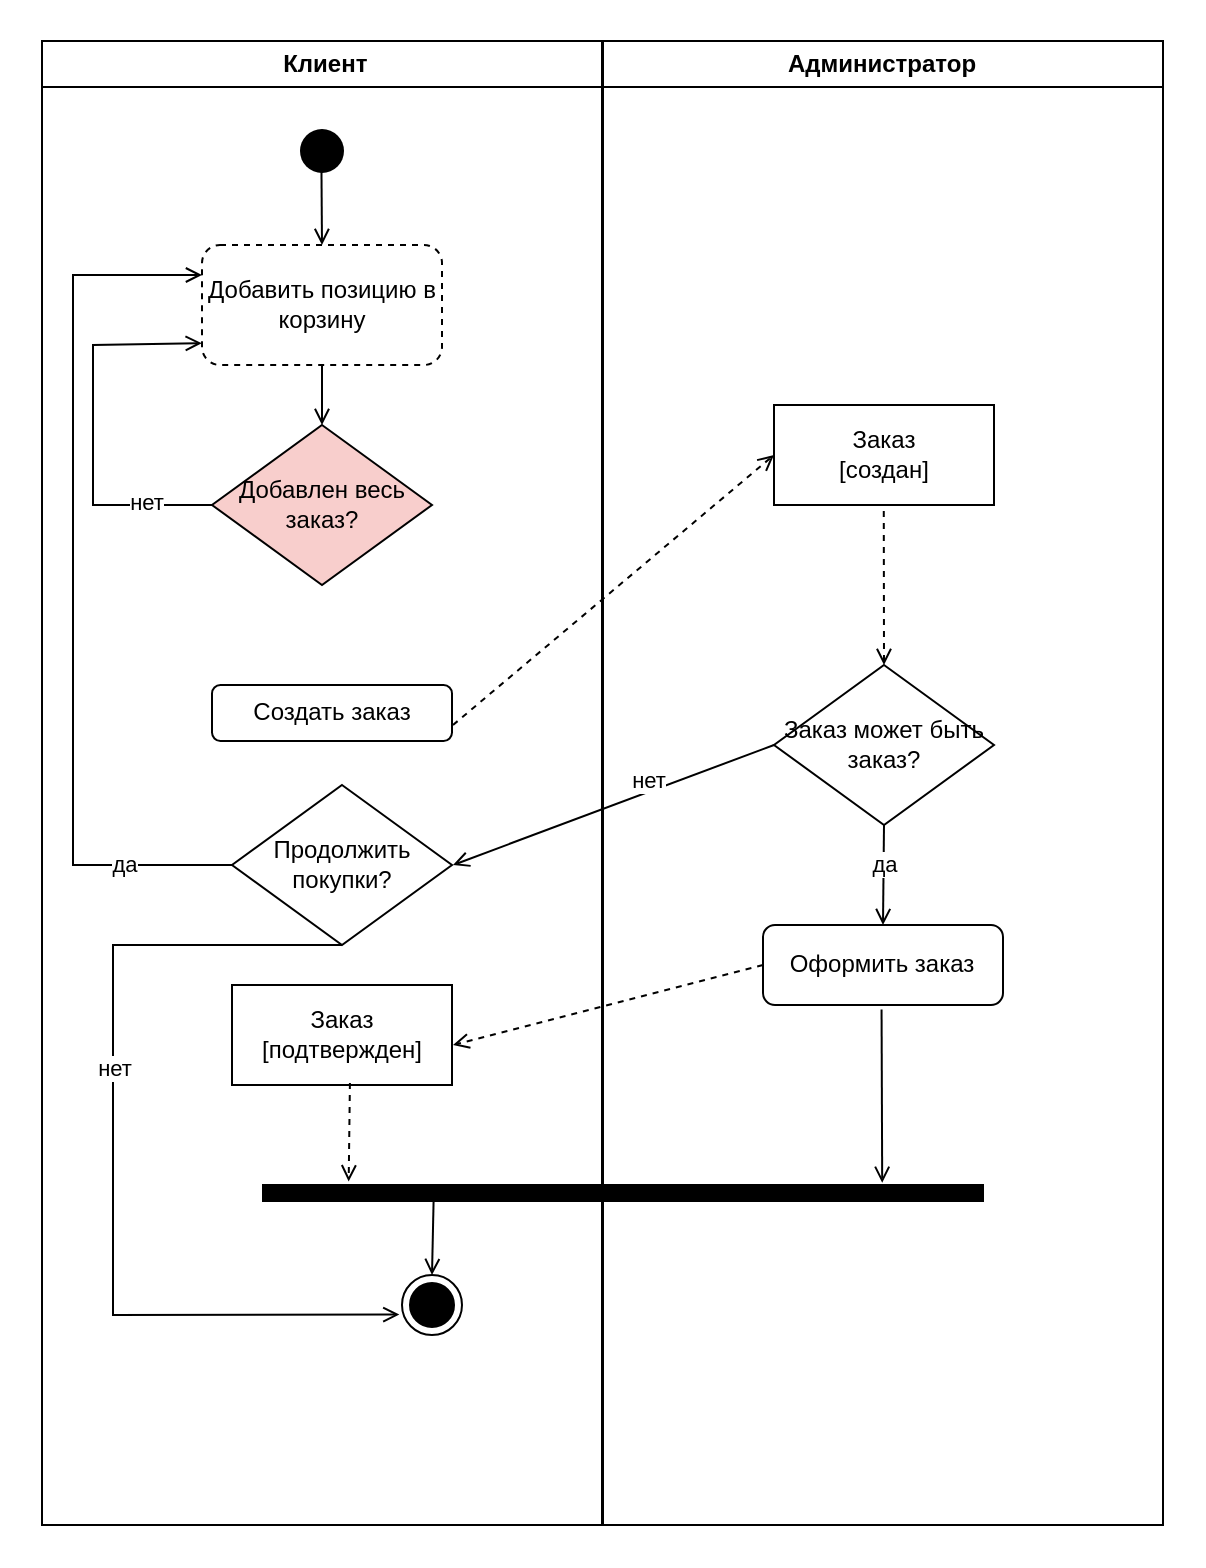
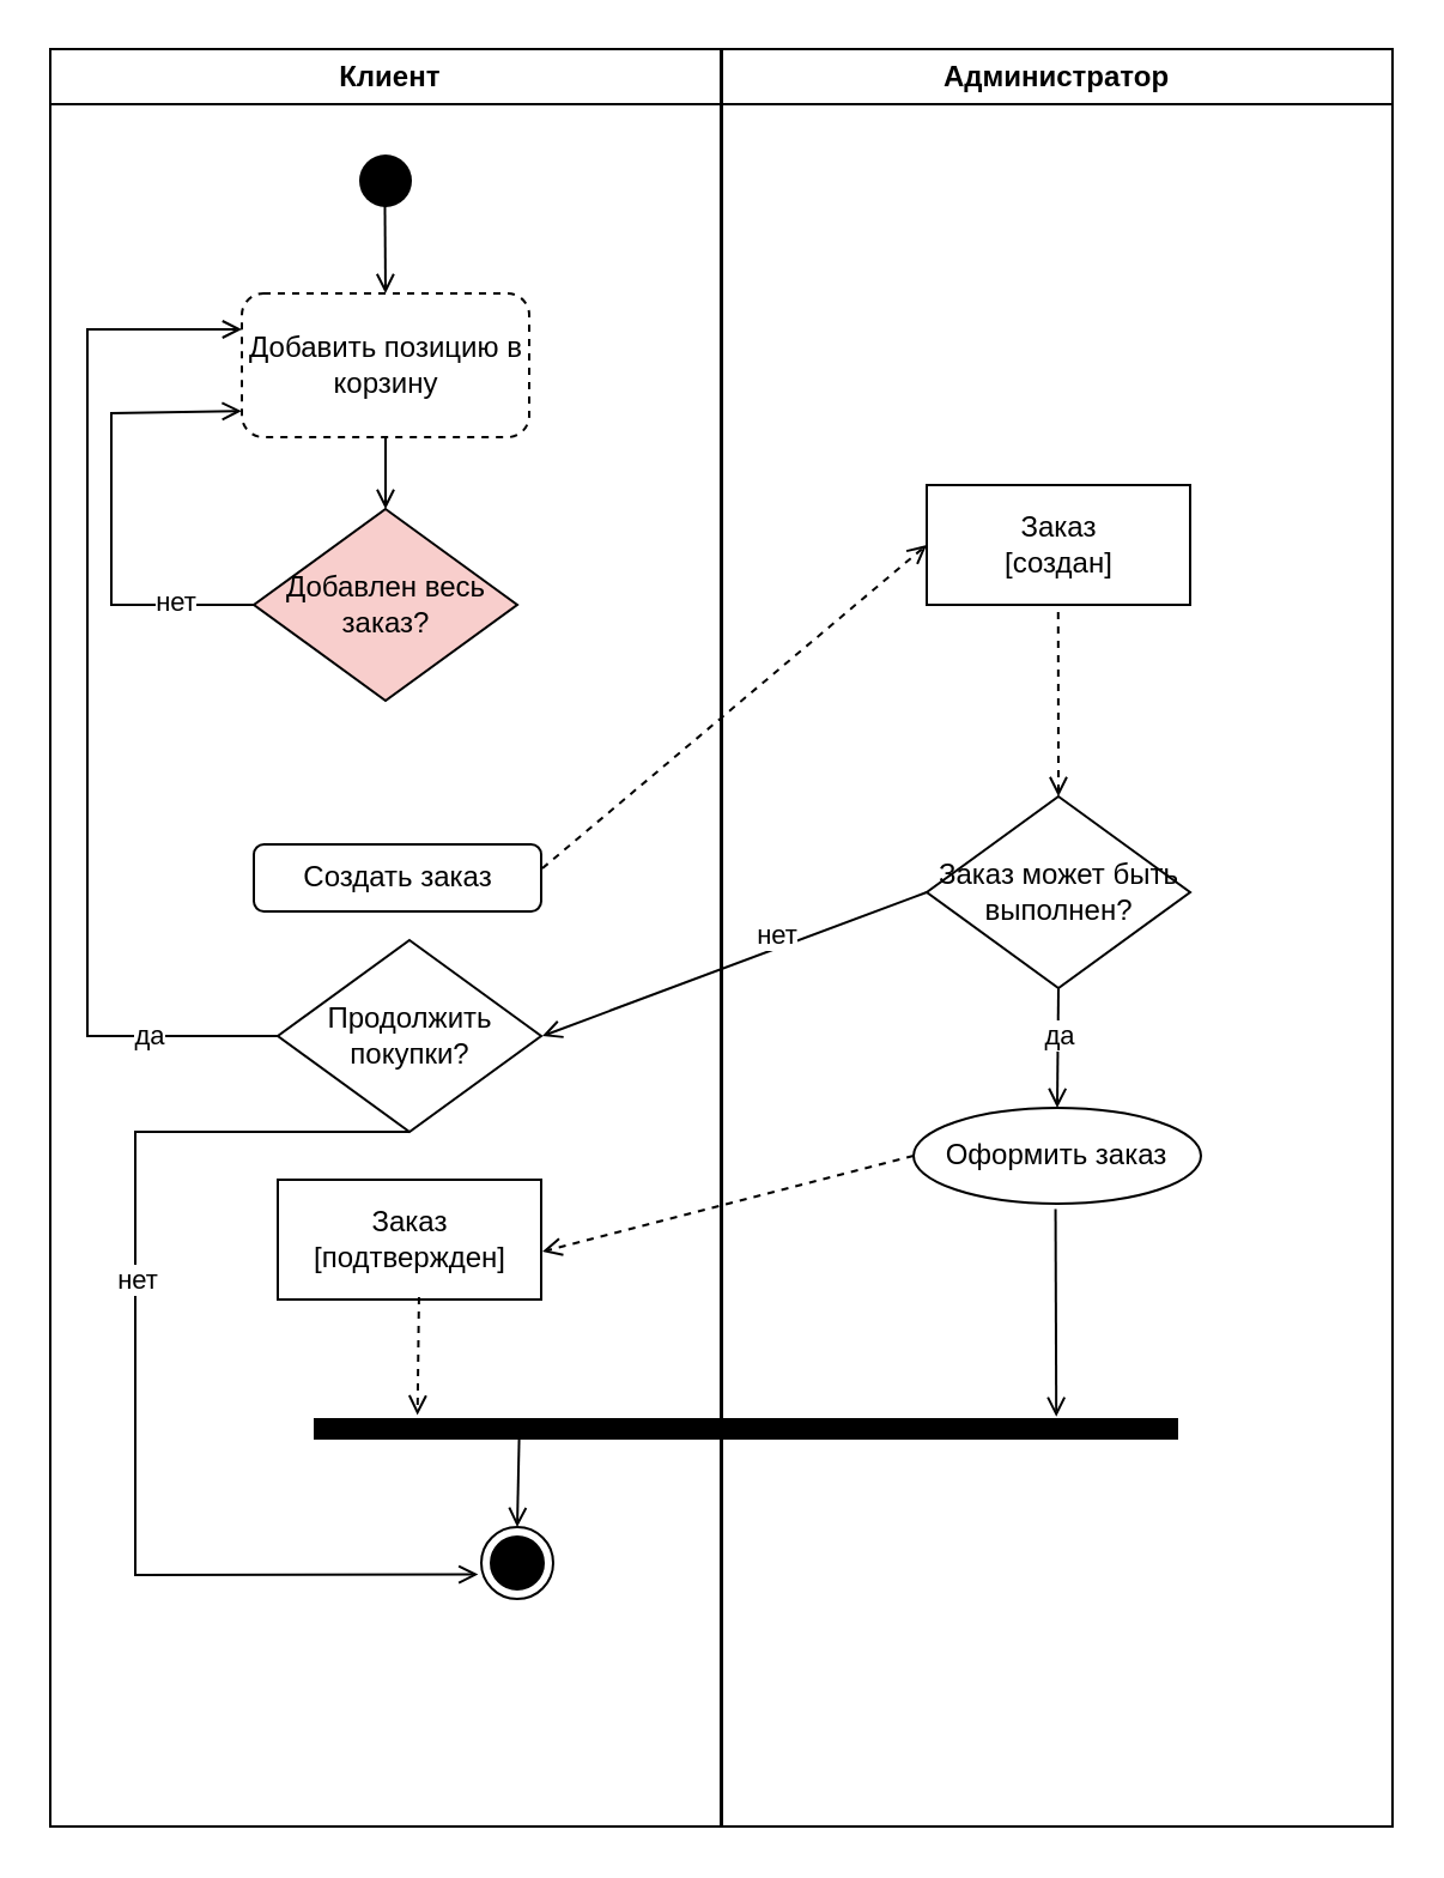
  <mxCell id="0" />
  <mxCell id="1" parent="0" />
  <mxCell id="2" value=" Клиент" style="swimlane;whiteSpace=wrap" parent="1" vertex="1"><mxGeometry x="20.5" y="20" width="280" height="742" as="geometry" /></mxCell>
  <mxCell id="3" value="" style="ellipse;shape=startState;fillColor=#000000;strokeColor=none;" parent="2" vertex="1"><mxGeometry x="125" y="40" width="30" height="30" as="geometry" /></mxCell>
  <mxCell id="4" value="Добавить позицию в корзину" style="rounded=1;whiteSpace=wrap;html=1;dashed=1;" parent="2" vertex="1"><mxGeometry x="80" y="102" width="120" height="60" as="geometry" /></mxCell>
  <mxCell id="5" value="Добавлен весь заказ?" style="rhombus;whiteSpace=wrap;html=1;fillColor=#f8cecc;" parent="2" vertex="1"><mxGeometry x="85" y="192" width="110" height="80" as="geometry" /></mxCell>
  <mxCell id="6" value="" style="endArrow=open;html=1;rounded=0;exitX=0;exitY=0.5;exitDx=0;exitDy=0;entryX=-0.001;entryY=0.818;entryDx=0;entryDy=0;endFill=0;entryPerimeter=0;" parent="2" source="5" target="4" edge="1"><mxGeometry width="50" height="50" relative="1" as="geometry"><mxPoint x="65.5" y="172" as="sourcePoint" /><mxPoint x="115.5" y="122" as="targetPoint" /><Array as="points"><mxPoint x="25.5" y="232" /><mxPoint x="25.5" y="152" /></Array></mxGeometry></mxCell>
  <mxCell id="7" value="нет" style="edgeLabel;html=1;align=center;verticalAlign=middle;resizable=0;points=[];" parent="6" vertex="1" connectable="0"><mxGeometry x="-0.656" y="-2" relative="1" as="geometry"><mxPoint as="offset" /></mxGeometry></mxCell>
  <mxCell id="8" value="" style="endArrow=open;html=1;rounded=0;entryX=0.5;entryY=0;entryDx=0;entryDy=0;exitX=0.5;exitY=1;exitDx=0;exitDy=0;endFill=0;" parent="2" source="4" target="5" edge="1"><mxGeometry width="50" height="50" relative="1" as="geometry"><mxPoint x="140.31" y="165.06" as="sourcePoint" /><mxPoint x="139.69" y="192" as="targetPoint" /></mxGeometry></mxCell>
  <mxCell id="9" value="" style="endArrow=open;html=1;rounded=0;entryX=0.5;entryY=0;entryDx=0;entryDy=0;exitX=0.491;exitY=0.798;exitDx=0;exitDy=0;endFill=0;exitPerimeter=0;" parent="2" source="3" target="4" edge="1"><mxGeometry width="50" height="50" relative="1" as="geometry"><mxPoint x="139.76" y="70" as="sourcePoint" /><mxPoint x="139.76" y="100" as="targetPoint" /></mxGeometry></mxCell>
- <mxCell id="10" value="Создать заказ" style="rounded=1;whiteSpace=wrap;html=1;" parent="2" vertex="1"><mxGeometry x="85" y="322" width="120" height="28" as="geometry" /></mxCell>
+ <mxCell id="10" value="Создать заказ" style="rounded=1;whiteSpace=wrap;html=1;" parent="2" vertex="1"><mxGeometry x="85" y="332" width="120" height="28" as="geometry" /></mxCell>
  <mxCell id="11" value="" style="endArrow=open;html=1;rounded=0;endFill=0;dashed=1;entryX=0;entryY=0.5;entryDx=0;entryDy=0;" parent="2" target="17" edge="1"><mxGeometry width="50" height="50" relative="1" as="geometry"><mxPoint x="205.5" y="342" as="sourcePoint" /><mxPoint x="305.5" y="292" as="targetPoint" /></mxGeometry></mxCell>
  <mxCell id="12" value="Продолжить покупки?" style="rhombus;whiteSpace=wrap;html=1;" parent="2" vertex="1"><mxGeometry x="95" y="372" width="110" height="80" as="geometry" /></mxCell>
  <mxCell id="13" value="" style="endArrow=open;html=1;rounded=0;exitX=0;exitY=0.5;exitDx=0;exitDy=0;endFill=0;entryX=0;entryY=0.25;entryDx=0;entryDy=0;" parent="2" source="12" target="4" edge="1"><mxGeometry width="50" height="50" relative="1" as="geometry"><mxPoint x="150" y="282" as="sourcePoint" /><mxPoint x="15.5" y="122" as="targetPoint" /><Array as="points"><mxPoint x="15.5" y="412" /><mxPoint x="15.5" y="262" /><mxPoint x="15.5" y="117" /></Array></mxGeometry></mxCell>
  <mxCell id="14" value="да" style="edgeLabel;html=1;align=center;verticalAlign=middle;resizable=0;points=[];" parent="13" vertex="1" connectable="0"><mxGeometry x="-0.753" y="-1" relative="1" as="geometry"><mxPoint as="offset" /></mxGeometry></mxCell>
  <mxCell id="15" value="Заказ&lt;div&gt;[подтвержден]&lt;/div&gt;" style="html=1;whiteSpace=wrap;" parent="2" vertex="1"><mxGeometry x="95" y="472" width="110" height="50" as="geometry" /></mxCell>
  <mxCell id="16" value="Администратор" style="swimlane;whiteSpace=wrap" parent="1" vertex="1"><mxGeometry x="301" y="20" width="280" height="742" as="geometry" /></mxCell>
  <mxCell id="17" value="Заказ&lt;div&gt;[создан]&lt;/div&gt;" style="html=1;whiteSpace=wrap;" parent="16" vertex="1"><mxGeometry x="85.5" y="182" width="110" height="50" as="geometry" /></mxCell>
  <mxCell id="18" value="" style="endArrow=open;html=1;rounded=0;entryX=0.5;entryY=0;entryDx=0;entryDy=0;exitX=0.499;exitY=1.06;exitDx=0;exitDy=0;endFill=0;exitPerimeter=0;dashed=1;" parent="16" source="17" target="19" edge="1"><mxGeometry width="50" height="50" relative="1" as="geometry"><mxPoint x="140.21" y="252" as="sourcePoint" /><mxPoint x="140.21" y="302" as="targetPoint" /></mxGeometry></mxCell>
- <mxCell id="19" value="Заказ может быть заказ?" style="rhombus;whiteSpace=wrap;html=1;" parent="16" vertex="1"><mxGeometry x="85.5" y="312" width="110" height="80" as="geometry" /></mxCell>
+ <mxCell id="19" value="Заказ может быть выполнен?" style="rhombus;whiteSpace=wrap;html=1;" parent="16" vertex="1"><mxGeometry x="85.5" y="312" width="110" height="80" as="geometry" /></mxCell>
  <mxCell id="20" value="" style="endArrow=open;html=1;rounded=0;exitX=0.5;exitY=1;exitDx=0;exitDy=0;endFill=0;entryX=0.5;entryY=0;entryDx=0;entryDy=0;" parent="16" source="19" target="22" edge="1"><mxGeometry width="50" height="50" relative="1" as="geometry"><mxPoint x="140.14" y="402" as="sourcePoint" /><mxPoint x="140" y="432" as="targetPoint" /></mxGeometry></mxCell>
  <mxCell id="21" value="да" style="edgeLabel;html=1;align=center;verticalAlign=middle;resizable=0;points=[];" parent="20" vertex="1" connectable="0"><mxGeometry x="-0.207" relative="1" as="geometry"><mxPoint as="offset" /></mxGeometry></mxCell>
- <mxCell id="22" value="Оформить заказ" style="rounded=1;whiteSpace=wrap;html=1;" parent="16" vertex="1"><mxGeometry x="80" y="442" width="120" height="40" as="geometry" /></mxCell>
+ <mxCell id="22" value="Оформить заказ" style="ellipse;whiteSpace=wrap;html=1;" parent="16" vertex="1"><mxGeometry x="80" y="442" width="120" height="40" as="geometry" /></mxCell>
  <mxCell id="23" value="" style="shape=partialRectangle;html=1;top=1;align=left;fillColor=#000000;" parent="16" vertex="1"><mxGeometry x="-170" y="572" width="360" height="8" as="geometry" /></mxCell>
  <mxCell id="24" value="" style="endArrow=open;html=1;rounded=0;exitX=0.494;exitY=1.057;exitDx=0;exitDy=0;endFill=0;entryX=0.86;entryY=-0.135;entryDx=0;entryDy=0;exitPerimeter=0;entryPerimeter=0;" parent="16" source="22" target="23" edge="1"><mxGeometry width="50" height="50" relative="1" as="geometry"><mxPoint x="141" y="492" as="sourcePoint" /><mxPoint x="140" y="542" as="targetPoint" /></mxGeometry></mxCell>
  <mxCell id="25" value="" style="endArrow=open;html=1;rounded=0;exitX=0;exitY=0.5;exitDx=0;exitDy=0;endFill=0;" parent="1" source="19" edge="1"><mxGeometry width="50" height="50" relative="1" as="geometry"><mxPoint x="170.5" y="302" as="sourcePoint" /><mxPoint x="226" y="432" as="targetPoint" /></mxGeometry></mxCell>
  <mxCell id="26" value="нет" style="edgeLabel;html=1;align=center;verticalAlign=middle;resizable=0;points=[];" parent="25" vertex="1" connectable="0"><mxGeometry x="-0.242" y="-5" relative="1" as="geometry"><mxPoint y="-1" as="offset" /></mxGeometry></mxCell>
  <mxCell id="27" value="" style="endArrow=open;html=1;rounded=0;exitX=0;exitY=0.5;exitDx=0;exitDy=0;endFill=0;dashed=1;" parent="1" source="22" edge="1"><mxGeometry width="50" height="50" relative="1" as="geometry"><mxPoint x="451" y="265" as="sourcePoint" /><mxPoint x="226" y="522" as="targetPoint" /></mxGeometry></mxCell>
  <mxCell id="28" value="" style="endArrow=open;html=1;rounded=0;exitX=0.536;exitY=0.979;exitDx=0;exitDy=0;endFill=0;entryX=0.119;entryY=-0.227;entryDx=0;entryDy=0;exitPerimeter=0;entryPerimeter=0;dashed=1;" parent="1" source="15" target="23" edge="1"><mxGeometry width="50" height="50" relative="1" as="geometry"><mxPoint x="176.5" y="542" as="sourcePoint" /><mxPoint x="175.5" y="592" as="targetPoint" /></mxGeometry></mxCell>
  <mxCell id="29" value="" style="ellipse;html=1;shape=endState;fillColor=#000000;strokeColor=#000000;" parent="1" vertex="1"><mxGeometry x="200.5" y="637" width="30" height="30" as="geometry" /></mxCell>
  <mxCell id="30" value="" style="endArrow=open;html=1;rounded=0;endFill=0;entryX=0.5;entryY=0;entryDx=0;entryDy=0;exitX=0.237;exitY=0.837;exitDx=0;exitDy=0;exitPerimeter=0;" parent="1" source="23" target="29" edge="1"><mxGeometry width="50" height="50" relative="1" as="geometry"><mxPoint x="216.5" y="602" as="sourcePoint" /><mxPoint x="215.5" y="652" as="targetPoint" /></mxGeometry></mxCell>
  <mxCell id="31" value="" style="endArrow=open;html=1;rounded=0;exitX=0.5;exitY=1;exitDx=0;exitDy=0;endFill=0;entryX=-0.044;entryY=0.659;entryDx=0;entryDy=0;entryPerimeter=0;" parent="1" source="12" target="29" edge="1"><mxGeometry width="50" height="50" relative="1" as="geometry"><mxPoint x="77" y="552" as="sourcePoint" /><mxPoint x="56" y="642" as="targetPoint" /><Array as="points"><mxPoint x="56" y="472" /><mxPoint x="56" y="657" /></Array></mxGeometry></mxCell>
  <mxCell id="32" value="нет" style="edgeLabel;html=1;align=center;verticalAlign=middle;resizable=0;points=[];" parent="31" vertex="1" connectable="0"><mxGeometry x="-0.207" relative="1" as="geometry"><mxPoint as="offset" /></mxGeometry></mxCell>
